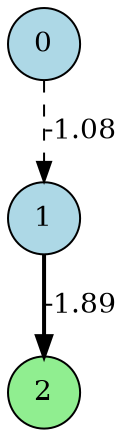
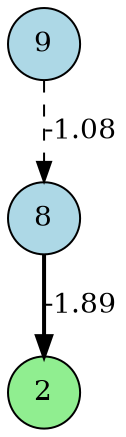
  digraph {
    rankdir=TB
    node [fillcolor=lightblue shape=circle style=filled]
-   n1 [label=0]
-   n2 [label=1]
+   n1 [label=9]
+   n2 [label=8]
    n3 [fillcolor=lightgreen label=2]
    n1 -> n2 [label=-1.08 style=dashed]
    n2 -> n3 [label=-1.89 style=bold]
  }
